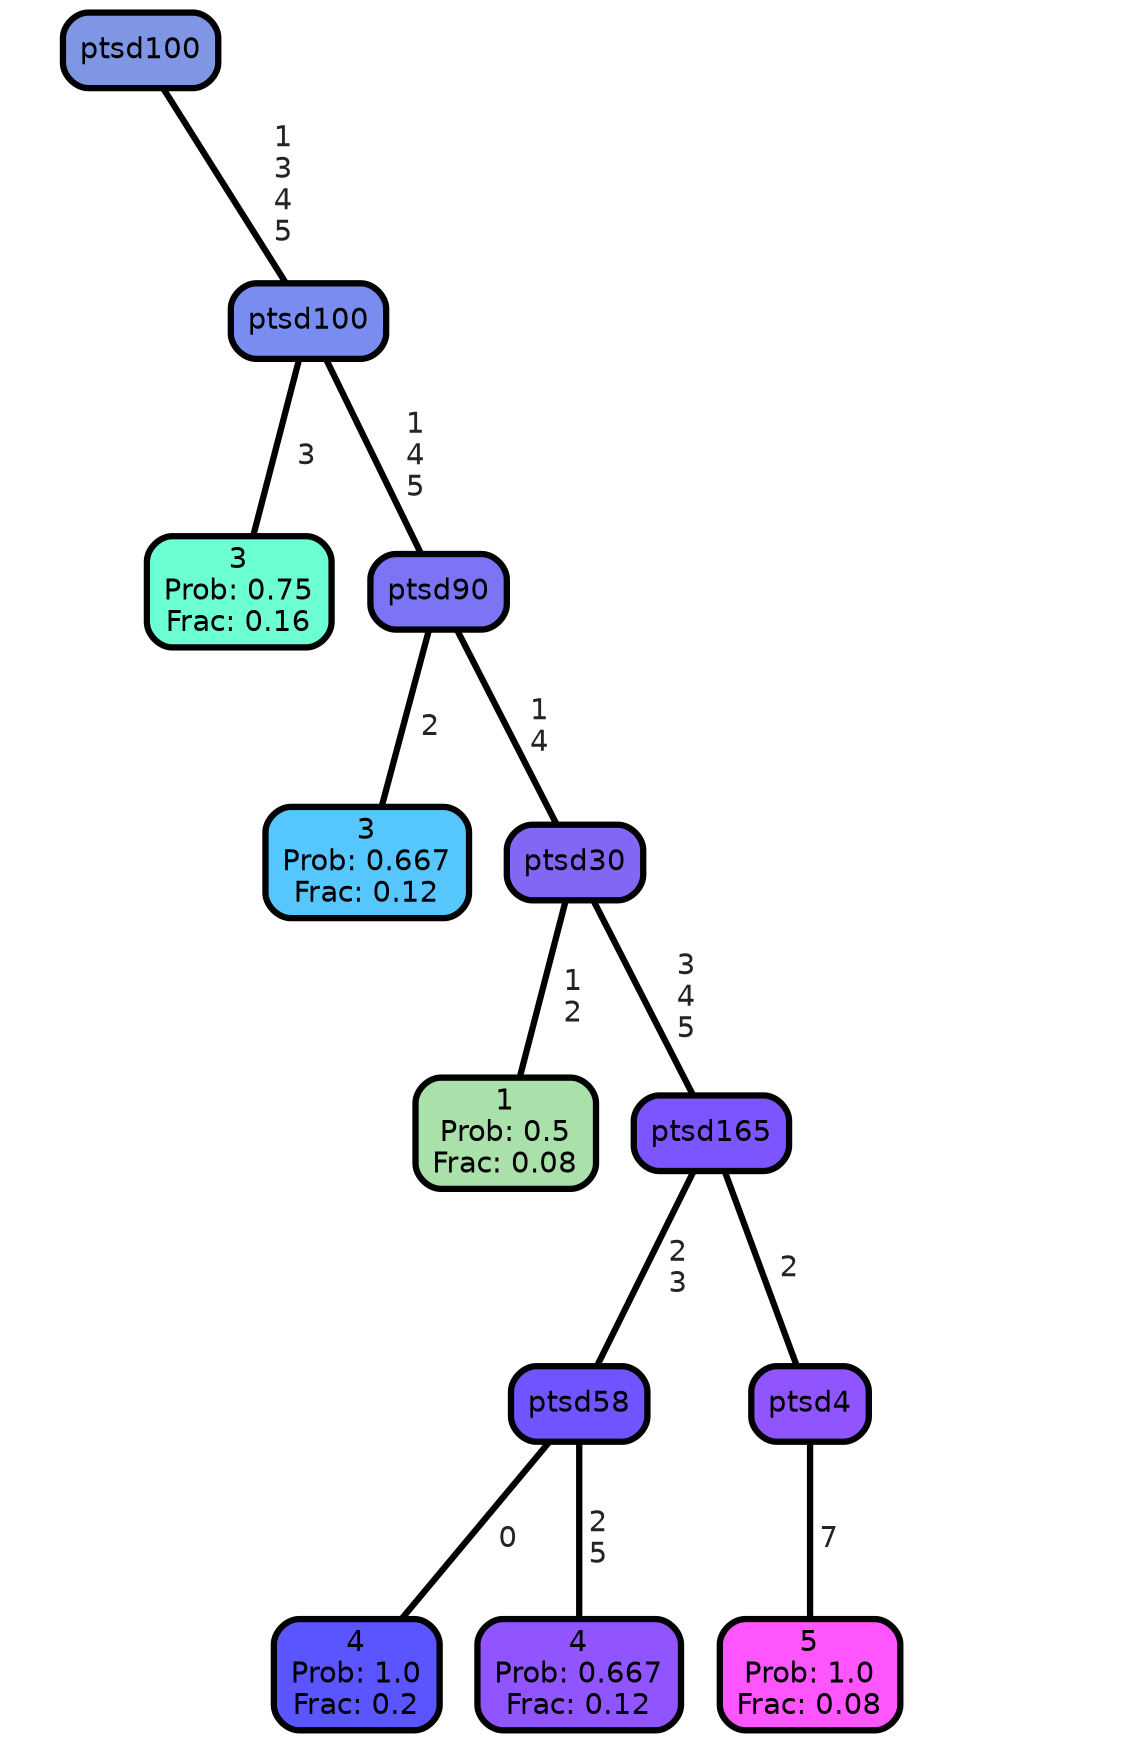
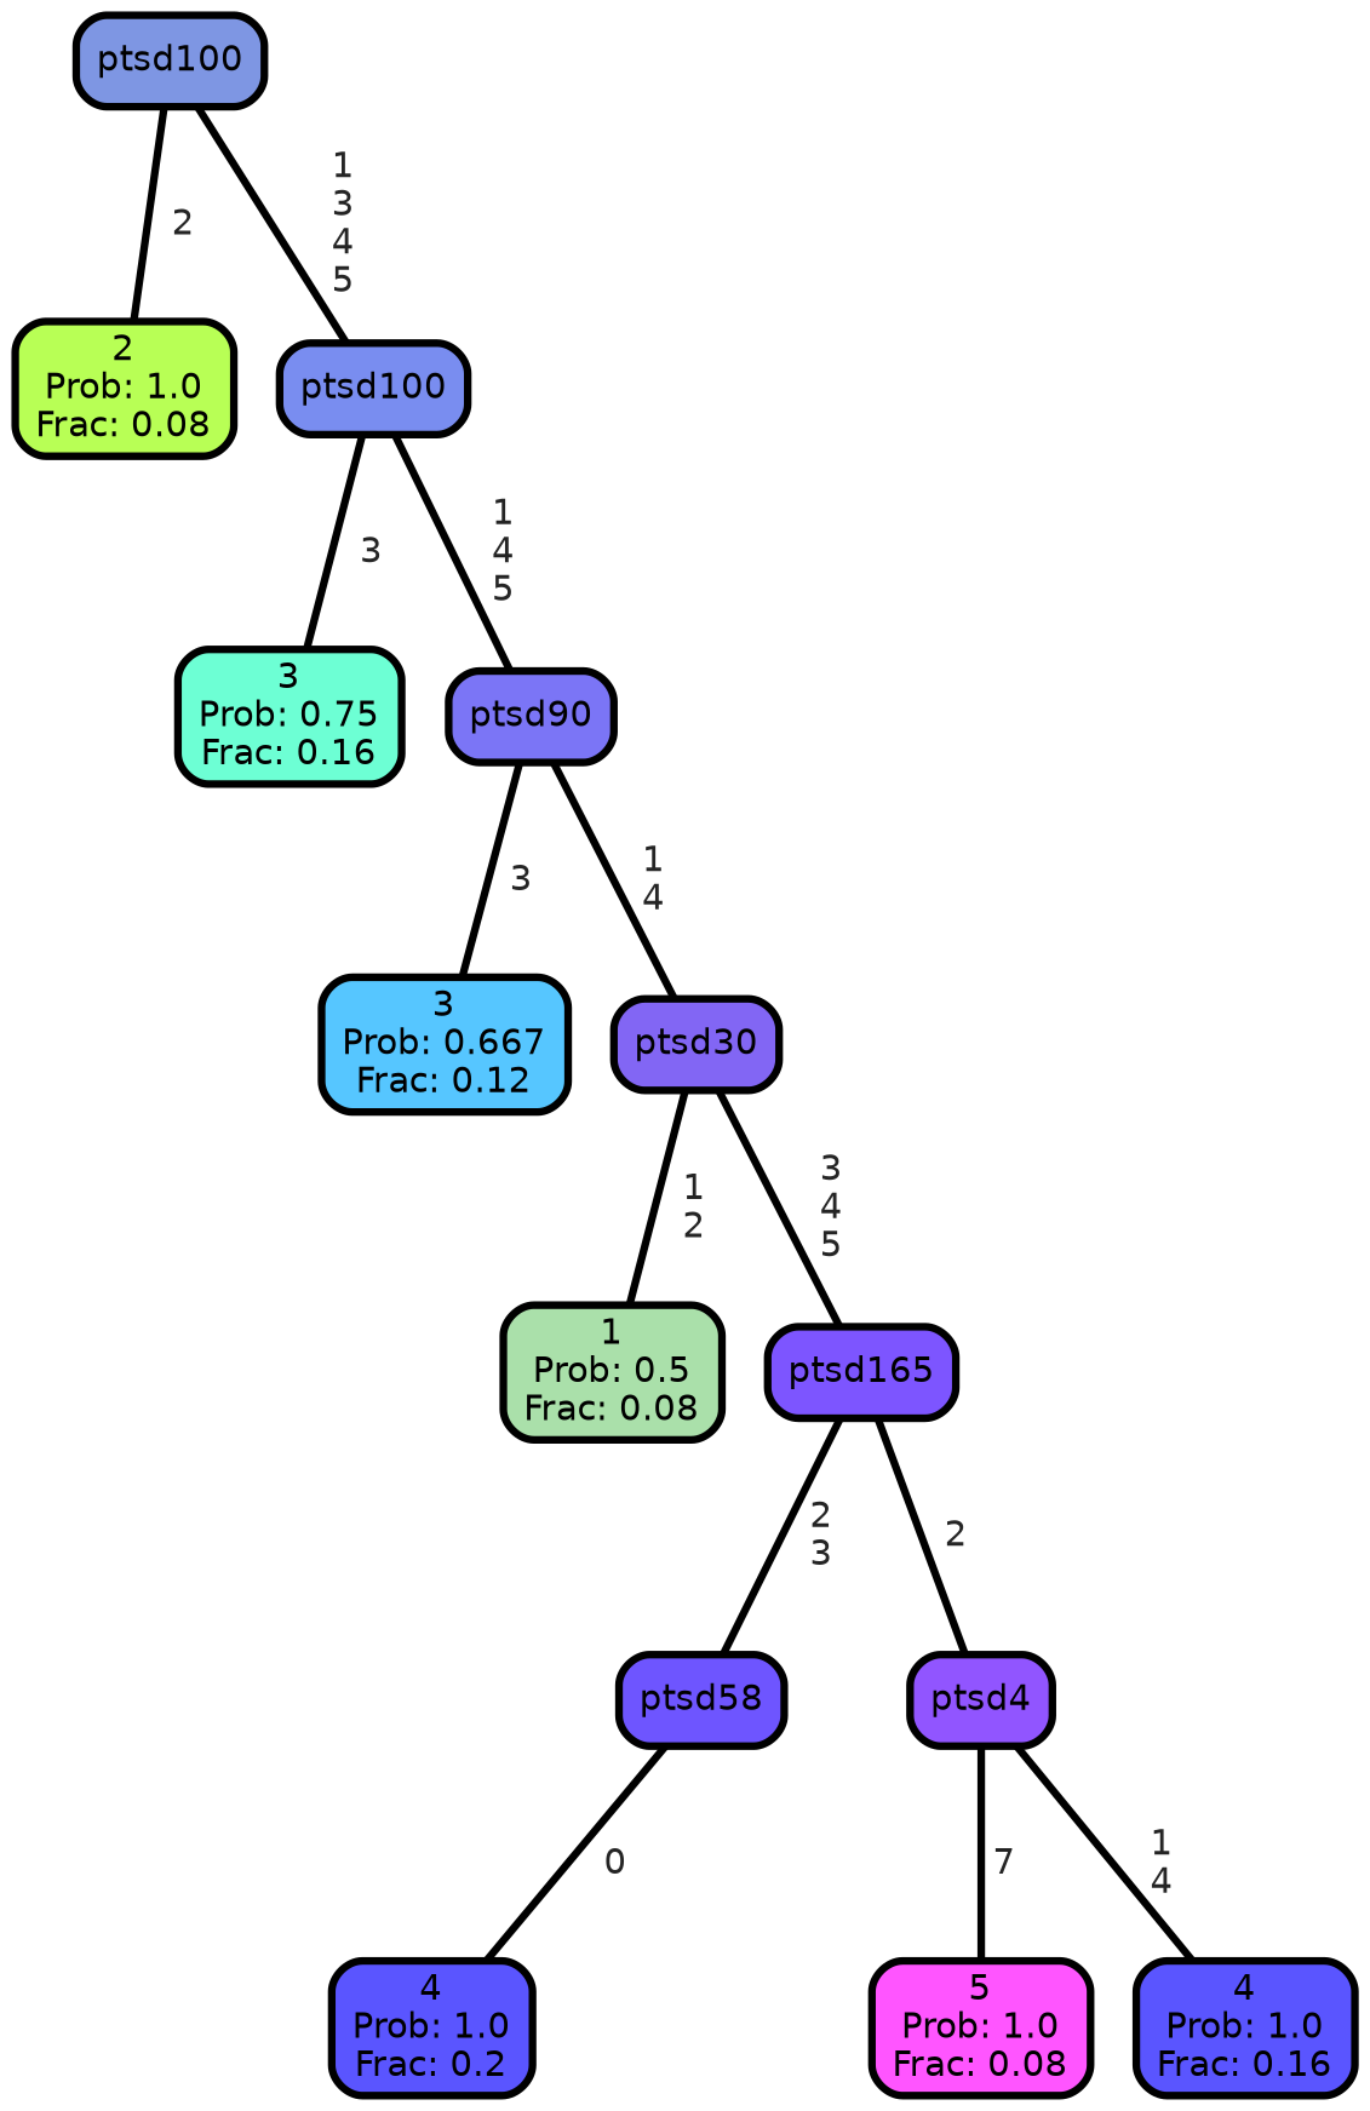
  graph {
    ranksep="0 equally"
    splines=straight
    node [color=black fillcolor="#9155ff" fontcolor=black fontname=helvetica penwidth=3 shape=box style="filled, rounded"]
    edge [color=black fontcolor=grey14 fontname=helvetica fontweight=bold penwidth=3]
+   n1 [fillcolor="#b8ff55" label="2\nProb: 1.0\nFrac: 0.08"]
    n2 [fillcolor="#7e96e3" label=ptsd100]
    n3 [fillcolor="#798df0" label=ptsd100]
    n4 [fillcolor="#6dffd4" label="3\nProb: 0.75\nFrac: 0.16"]
    n5 [fillcolor="#7b75f6" label=ptsd90]
    n6 [fillcolor="#56c6ff" label="3\nProb: 0.667\nFrac: 0.12"]
    n7 [fillcolor="#8266f4" label=ptsd30]
    n8 [fillcolor="#aae0aa" label="1\nProb: 0.5\nFrac: 0.08"]
    n9 [fillcolor="#7d55ff" label=ptsd165]
    n10 [fillcolor="#6e55ff" label=ptsd58]
    n11 [label=ptsd4]
    n12 [fillcolor="#5a55ff" label="4\nProb: 1.0\nFrac: 0.2"]
-   n13 [label="4\nProb: 0.667\nFrac: 0.12"]
    n14 [fillcolor="#ff55ff" label="5\nProb: 1.0\nFrac: 0.08"]
+   n15 [fillcolor="#5a55ff" label="4\nProb: 1.0\nFrac: 0.16"]
    subgraph sub_1 {
      rank=same
    }
+   n2 -- n1 [label=" 2"]
    n2 -- n3 [label=" 1\n 3\n 4\n 5"]
    n3 -- n4 [label=" 3"]
    n3 -- n5 [label=" 1\n 4\n 5"]
-   n5 -- n6 [label=" 2"]
+   n5 -- n6 [label=" 3"]
    n5 -- n7 [label=" 1\n 4"]
    n7 -- n8 [label=" 1\n 2"]
    n7 -- n9 [label=" 3\n 4\n 5"]
    n9 -- n10 [label=" 2\n 3"]
    n9 -- n11 [label=" 2"]
    n10 -- n12 [label=" 0"]
-   n10 -- n13 [label=" 2\n 5"]
    n11 -- n14 [label=" 7"]
+   n11 -- n15 [label=" 1\n 4"]
  }
